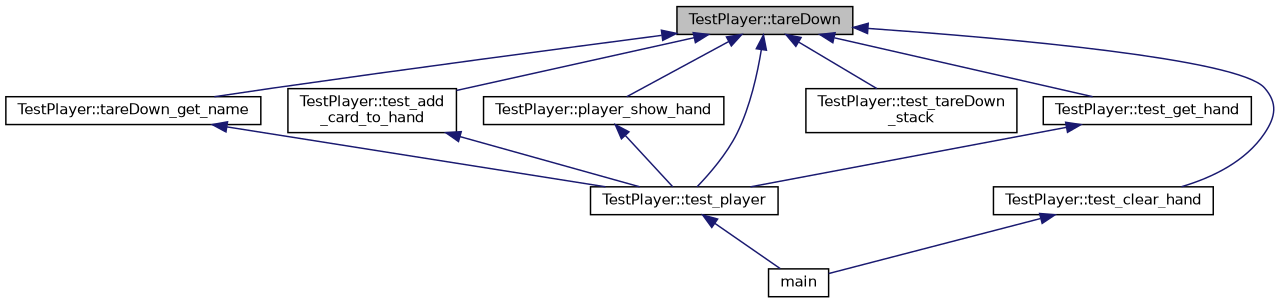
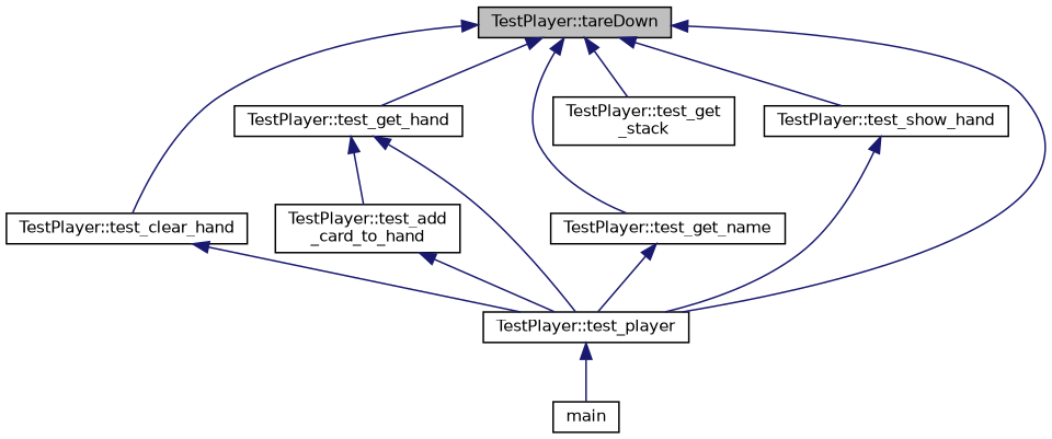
  digraph {
    rankdir=TB
    node [color=black fillcolor=white fontname=Helvetica fontsize=10 shape=record style=filled]
    edge [color=midnightblue dir=back fontname=Helvetica fontsize=10 labelfontname=Helvetica labelfontsize=10 style=solid]
    n1 [fillcolor=grey75 fontcolor=black height=0.2 label="TestPlayer::tareDown" width=0.4]
    n2 [height=0.2 label="TestPlayer::test_add\l_card_to_hand" width=0.4]
    n3 [height=0.2 label="TestPlayer::test_clear_hand" width=0.4]
    n4 [height=0.2 label="TestPlayer::test_get_hand" width=0.4]
-   n5 [height=0.2 label="TestPlayer::tareDown_get_name" width=0.4]
-   n6 [height=0.2 label="TestPlayer::test_tareDown\l_stack" width=0.4]
-   n7 [height=0.2 label="TestPlayer::player_show_hand" width=0.4]
+   n5 [height=0.2 label="TestPlayer::test_get_name" width=0.4]
+   n6 [height=0.2 label="TestPlayer::test_get\l_stack" width=0.4]
+   n7 [height=0.2 label="TestPlayer::test_show_hand" width=0.4]
    n8 [height=0.2 label="TestPlayer::test_player" width=0.4]
    n9 [height=0.2 label=main width=0.4]
-   n1 -> n2
+   n4 -> n2
    n1 -> n3
    n1 -> n4
    n1 -> n5
    n1 -> n6
    n1 -> n7
    n1 -> n8
    n2 -> n8
-   n3 -> n9
+   n3 -> n8
    n4 -> n8
    n5 -> n8
    n7 -> n8
    n8 -> n9
  }
